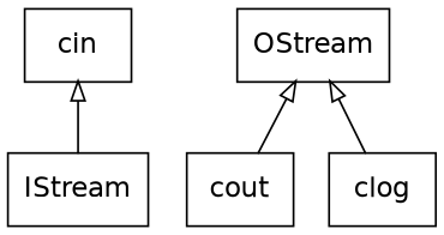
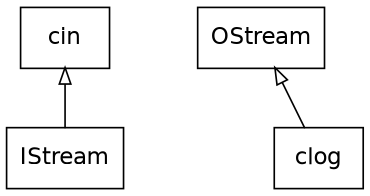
  digraph {
    fontname="DejaVu Sans"
    rankdir=BT
    node [fontname="DejaVu Sans" shape=record]
    edge [arrowhead=empty fontname="DejaVu Sans"]
    n1 [label=IStream]
    n2 [label=cin]
    n3 [label=OStream]
-   n4 [label=cout]
    n5 [label=clog]
    n1 -> n2
-   n4 -> n3
    n5 -> n3
  }
